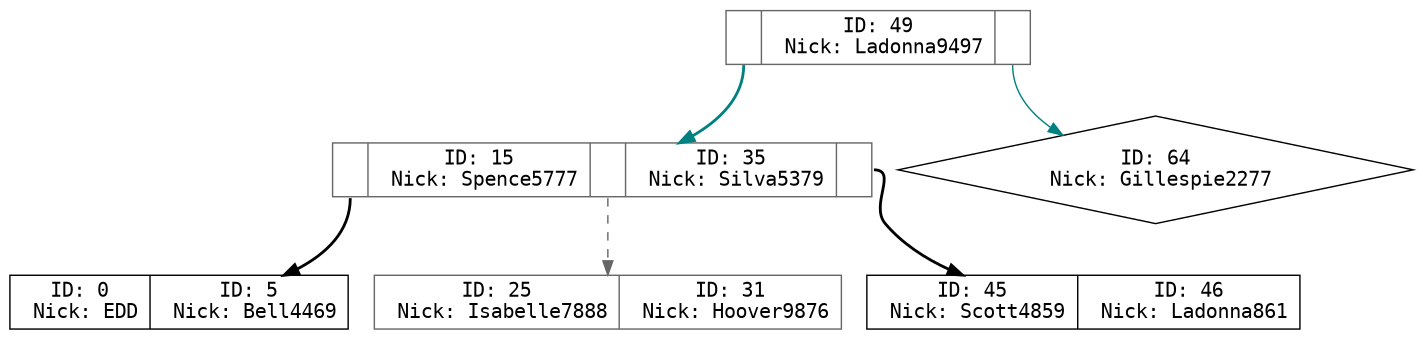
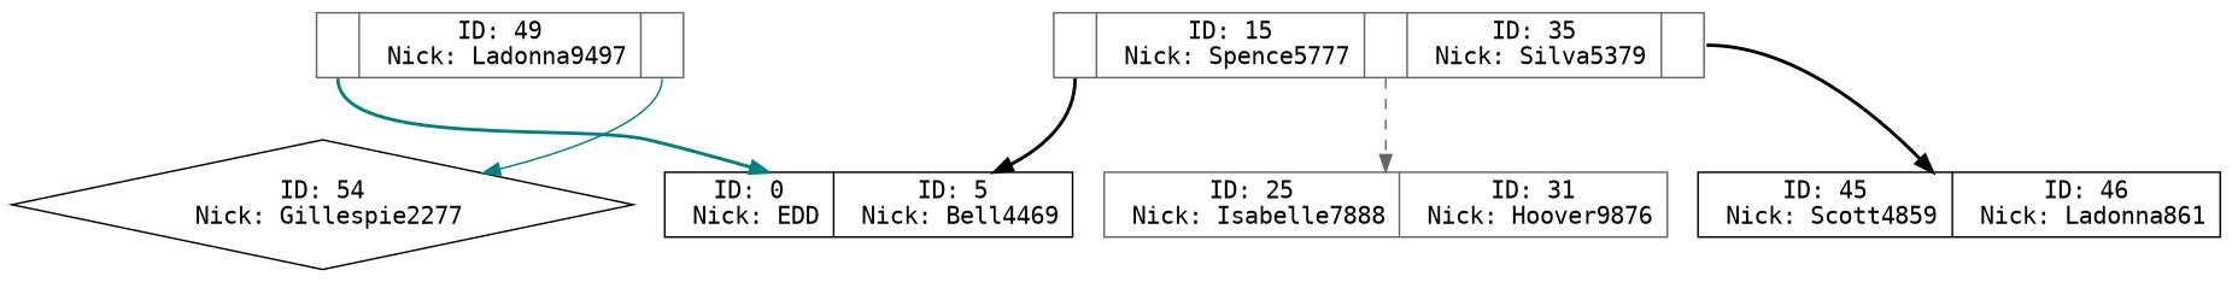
  digraph {
    fontname="DejaVu Sans Mono"
    node [color=gray40 fontname="DejaVu Sans Mono" shape=record]
    edge [color=teal fontname="DejaVu Sans Mono" style=bold tailport=C1]
    n1 [label="<C1>|ID: 49\n Nick: Ladonna9497|<C2>"]
    n2 [label="<C1>|ID: 15\n Nick: Spence5777|<C2>|ID: 35\n Nick: Silva5379|<C3>"]
-   n3 [color=black label="ID: 64\n Nick: Gillespie2277" shape=diamond]
+   n3 [color=black label="ID: 54\n Nick: Gillespie2277" shape=diamond]
    n4 [color=black label="ID: 0\n Nick: EDD|ID: 5\n Nick: Bell4469"]
    n5 [label="ID: 25\n Nick: Isabelle7888|ID: 31\n Nick: Hoover9876"]
    n6 [color=black label="ID: 45\n Nick: Scott4859|ID: 46\n Nick: Ladonna861"]
-   n1 -> n2
+   n1 -> n4
    n1 -> n3 [style=solid tailport=C2]
    n2 -> n4 [color=black]
    n2 -> n5 [color=gray40 style=dashed tailport=C2]
    n2 -> n6 [color=black tailport=C3]
  }
